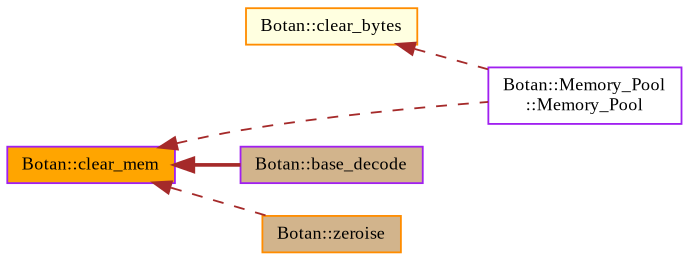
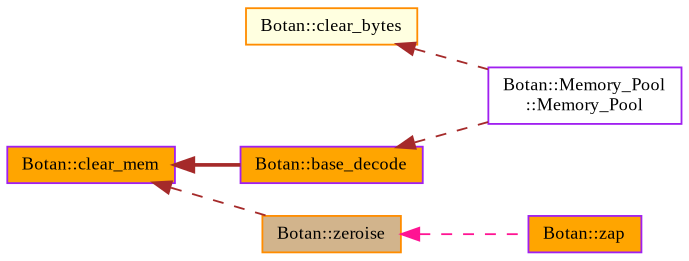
  digraph {
    fontname="Liberation Serif"
    rankdir=LR
    node [color=purple fillcolor=orange fontname="Liberation Serif" fontsize=10 shape=record style=filled]
    edge [color=brown dir=back fontname="Liberation Serif" fontsize=10 labelfontname=Helvetica labelfontsize=10 style=dashed]
    n1 [color=darkorange fillcolor=lightyellow fontcolor=black height=0.2 label="Botan::clear_bytes" width=0.4]
    n2 [fillcolor=white height=0.2 label="Botan::Memory_Pool\l::Memory_Pool" width=0.4]
    n3 [height=0.2 label="Botan::clear_mem" width=0.4]
    n4 [color=darkorange fillcolor=tan height=0.2 label="Botan::zeroise" width=0.4]
-   n5 [fillcolor=tan height=0.2 label="Botan::base_decode" width=0.4]
+   n5 [height=0.2 label="Botan::base_decode" width=0.4]
+   n6 [height=0.2 label="Botan::zap" width=0.4]
    n1 -> n2
-   n3 -> n2
+   n5 -> n2
    n3 -> n4
    n3 -> n5 [style=bold]
+   n4 -> n6 [color=deeppink]
  }
